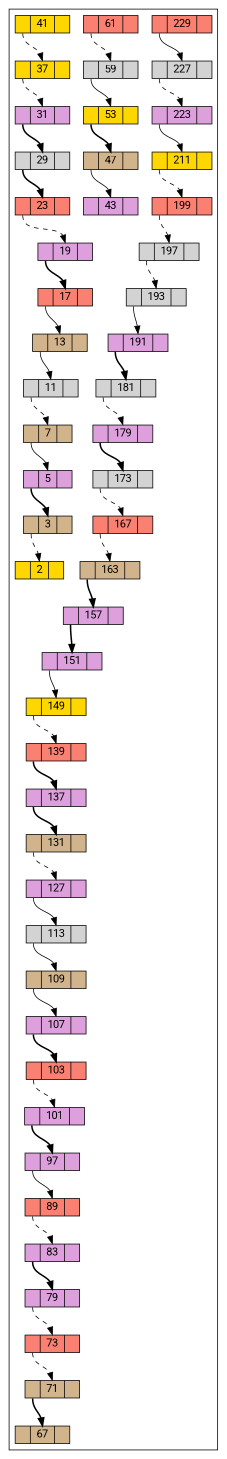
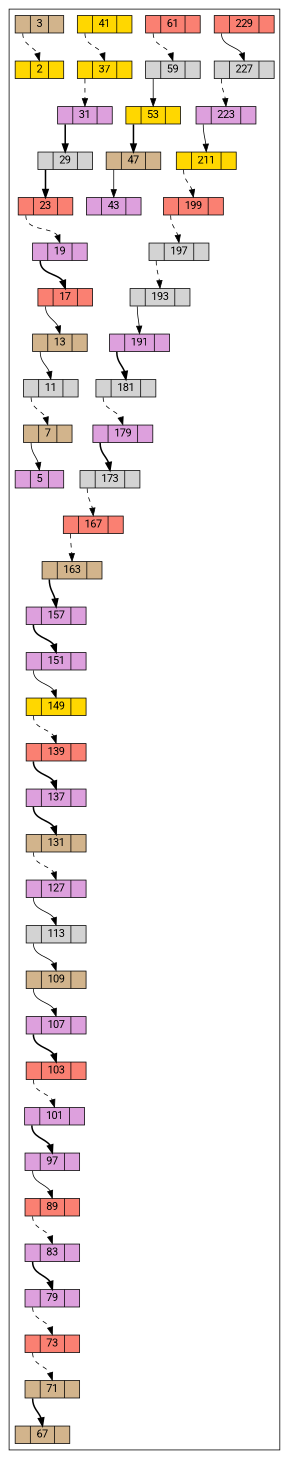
  digraph {
    fontname=Roboto
    node [fillcolor=plum fontname=Roboto shape=record style=filled]
    edge [fontname=Roboto headport=c style=dashed tailport=l]
    n1 [fillcolor=salmon height=.1 label="<l> | {<c> 229} | <r> "]
    n2 [fillcolor=lightgrey height=.1 label="<l> | {<c> 227} | <r> "]
    n3 [height=.1 label="<l> | {<c> 223} | <r> "]
    n4 [fillcolor=gold height=.1 label="<l> | {<c> 211} | <r> "]
    n5 [fillcolor=salmon height=.1 label="<l> | {<c> 199} | <r> "]
    n6 [fillcolor=lightgrey height=.1 label="<l> | {<c> 197} | <r> "]
    n7 [fillcolor=lightgrey height=.1 label="<l> | {<c> 193} | <r> "]
    n8 [height=.1 label="<l> | {<c> 191} | <r> "]
    n9 [fillcolor=lightgrey height=.1 label="<l> | {<c> 181} | <r> "]
    n10 [height=.1 label="<l> | {<c> 179} | <r> "]
    n11 [fillcolor=lightgrey height=.1 label="<l> | {<c> 173} | <r> "]
    n12 [fillcolor=salmon height=.1 label="<l> | {<c> 167} | <r> "]
    n13 [fillcolor=tan height=.1 label="<l> | {<c> 163} | <r> "]
    n14 [height=.1 label="<l> | {<c> 157} | <r> "]
    n15 [height=.1 label="<l> | {<c> 151} | <r> "]
    n16 [fillcolor=gold height=.1 label="<l> | {<c> 149} | <r> "]
    n17 [fillcolor=salmon height=.1 label="<l> | {<c> 139} | <r> "]
    n18 [height=.1 label="<l> | {<c> 137} | <r> "]
    n19 [fillcolor=tan height=.1 label="<l> | {<c> 131} | <r> "]
    n20 [height=.1 label="<l> | {<c> 127} | <r> "]
    n21 [fillcolor=lightgrey height=.1 label="<l> | {<c> 113} | <r> "]
    n22 [fillcolor=tan height=.1 label="<l> | {<c> 109} | <r> "]
    n23 [height=.1 label="<l> | {<c> 107} | <r> "]
    n24 [fillcolor=salmon height=.1 label="<l> | {<c> 103} | <r> "]
    n25 [height=.1 label="<l> | {<c> 101} | <r> "]
    n26 [height=.1 label="<l> | {<c> 97} | <r> "]
    n27 [fillcolor=salmon height=.1 label="<l> | {<c> 89} | <r> "]
    n28 [height=.1 label="<l> | {<c> 83} | <r> "]
    n29 [height=.1 label="<l> | {<c> 79} | <r> "]
    n30 [fillcolor=salmon height=.1 label="<l> | {<c> 73} | <r> "]
    n31 [fillcolor=tan height=.1 label="<l> | {<c> 71} | <r> "]
    n32 [fillcolor=tan height=.1 label="<l> | {<c> 67} | <r> "]
    n33 [fillcolor=salmon height=.1 label="<l> | {<c> 61} | <r> "]
    n34 [fillcolor=lightgrey height=.1 label="<l> | {<c> 59} | <r> "]
    n35 [fillcolor=gold height=.1 label="<l> | {<c> 53} | <r> "]
    n36 [fillcolor=tan height=.1 label="<l> | {<c> 47} | <r> "]
    n37 [height=.1 label="<l> | {<c> 43} | <r> "]
    n38 [fillcolor=gold height=.1 label="<l> | {<c> 41} | <r> "]
    n39 [fillcolor=gold height=.1 label="<l> | {<c> 37} | <r> "]
    n40 [height=.1 label="<l> | {<c> 31} | <r> "]
    n41 [fillcolor=lightgrey height=.1 label="<l> | {<c> 29} | <r> "]
    n42 [fillcolor=salmon height=.1 label="<l> | {<c> 23} | <r> "]
    n43 [height=.1 label="<l> | {<c> 19} | <r> "]
    n44 [fillcolor=salmon height=.1 label="<l> | {<c> 17} | <r> "]
    n45 [fillcolor=tan height=.1 label="<l> | {<c> 13} | <r> "]
    n46 [fillcolor=lightgrey height=.1 label="<l> | {<c> 11} | <r> "]
    n47 [fillcolor=tan height=.1 label="<l> | {<c> 7} | <r> "]
    n48 [height=.1 label="<l> | {<c> 5} | <r> "]
    n49 [fillcolor=tan height=.1 label="<l> | {<c> 3} | <r> "]
    n50 [fillcolor=gold height=.1 label="<l> | {<c> 2} | <r> "]
    subgraph cluster_1 {
      fontcolor=blue
      fontsize=18
      n1
      n2
      n3
      n4
      n5
      n6
      n7
      n8
      n9
      n10
      n11
      n12
      n13
      n14
      n15
      n16
      n17
      n18
      n19
      n20
      n21
      n22
      n23
      n24
      n25
      n26
      n27
      n28
      n29
      n30
      n31
      n32
      n33
      n34
      n35
      n36
      n37
      n38
      n39
      n40
      n41
      n42
      n43
      n44
      n45
      n46
      n47
      n48
      n49
      n50
    }
    n1 -> n2 [style=solid]
    n2 -> n3
    n3 -> n4 [style=solid]
    n4 -> n5
    n5 -> n6
    n6 -> n7
    n7 -> n8 [style=solid]
    n8 -> n9 [style=bold]
    n9 -> n10
    n10 -> n11 [style=bold]
    n11 -> n12
    n12 -> n13
    n13 -> n14 [style=bold]
    n14 -> n15 [style=bold]
    n15 -> n16 [style=solid]
    n16 -> n17
    n17 -> n18 [style=bold]
    n18 -> n19 [style=bold]
    n19 -> n20
    n20 -> n21 [style=solid]
    n21 -> n22 [style=solid]
    n22 -> n23 [style=solid]
    n23 -> n24 [style=bold]
    n24 -> n25
    n25 -> n26 [style=bold]
    n26 -> n27 [style=solid]
    n27 -> n28
    n28 -> n29 [style=bold]
    n29 -> n30
    n30 -> n31
    n31 -> n32 [style=bold]
    n33 -> n34
    n34 -> n35 [style=solid]
    n35 -> n36 [style=bold]
    n36 -> n37 [style=solid]
    n38 -> n39
    n39 -> n40
    n40 -> n41 [style=bold]
    n41 -> n42 [style=bold]
    n42 -> n43
    n43 -> n44 [style=bold]
    n44 -> n45 [style=solid]
    n45 -> n46 [style=solid]
    n46 -> n47
    n47 -> n48 [style=solid]
-   n48 -> n49 [style=bold]
    n49 -> n50
  }
